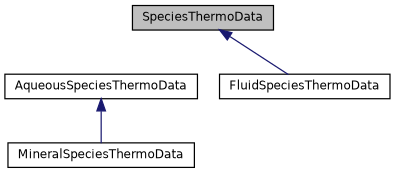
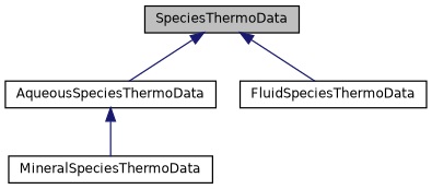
  digraph {
    node [color=black fillcolor=white fontname=Helvetica fontsize=10 shape=record style=filled]
    edge [color=midnightblue dir=back fontname=Helvetica fontsize=10 labelfontname=Helvetica labelfontsize=10 style=solid]
    n1 [fillcolor=grey75 fontcolor=black height=0.2 label=SpeciesThermoData width=0.4]
    n2 [height=0.2 label=AqueousSpeciesThermoData width=0.4]
    n3 [height=0.2 label=FluidSpeciesThermoData width=0.4]
    n4 [height=0.2 label=MineralSpeciesThermoData width=0.4]
+   n1 -> n2
    n1 -> n3
    n2 -> n4
  }
